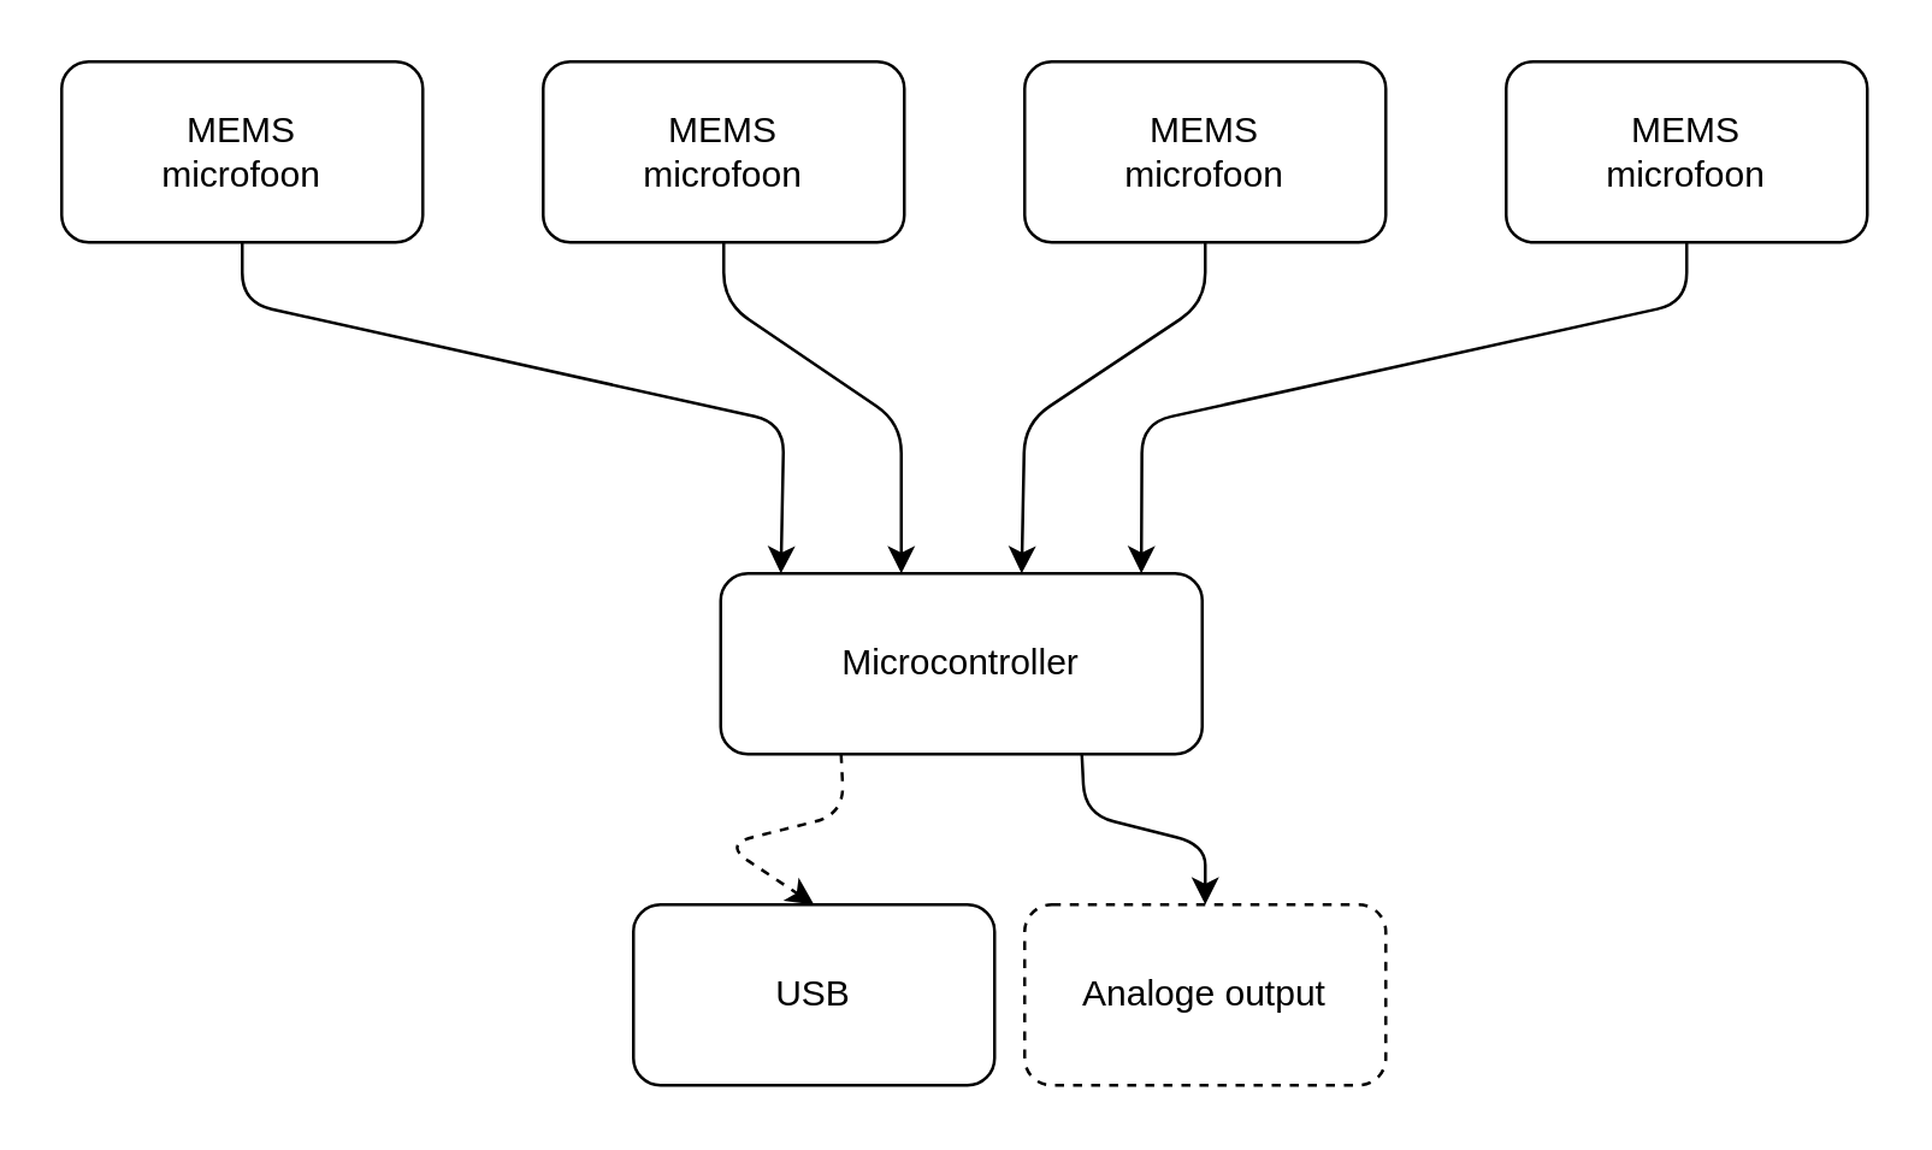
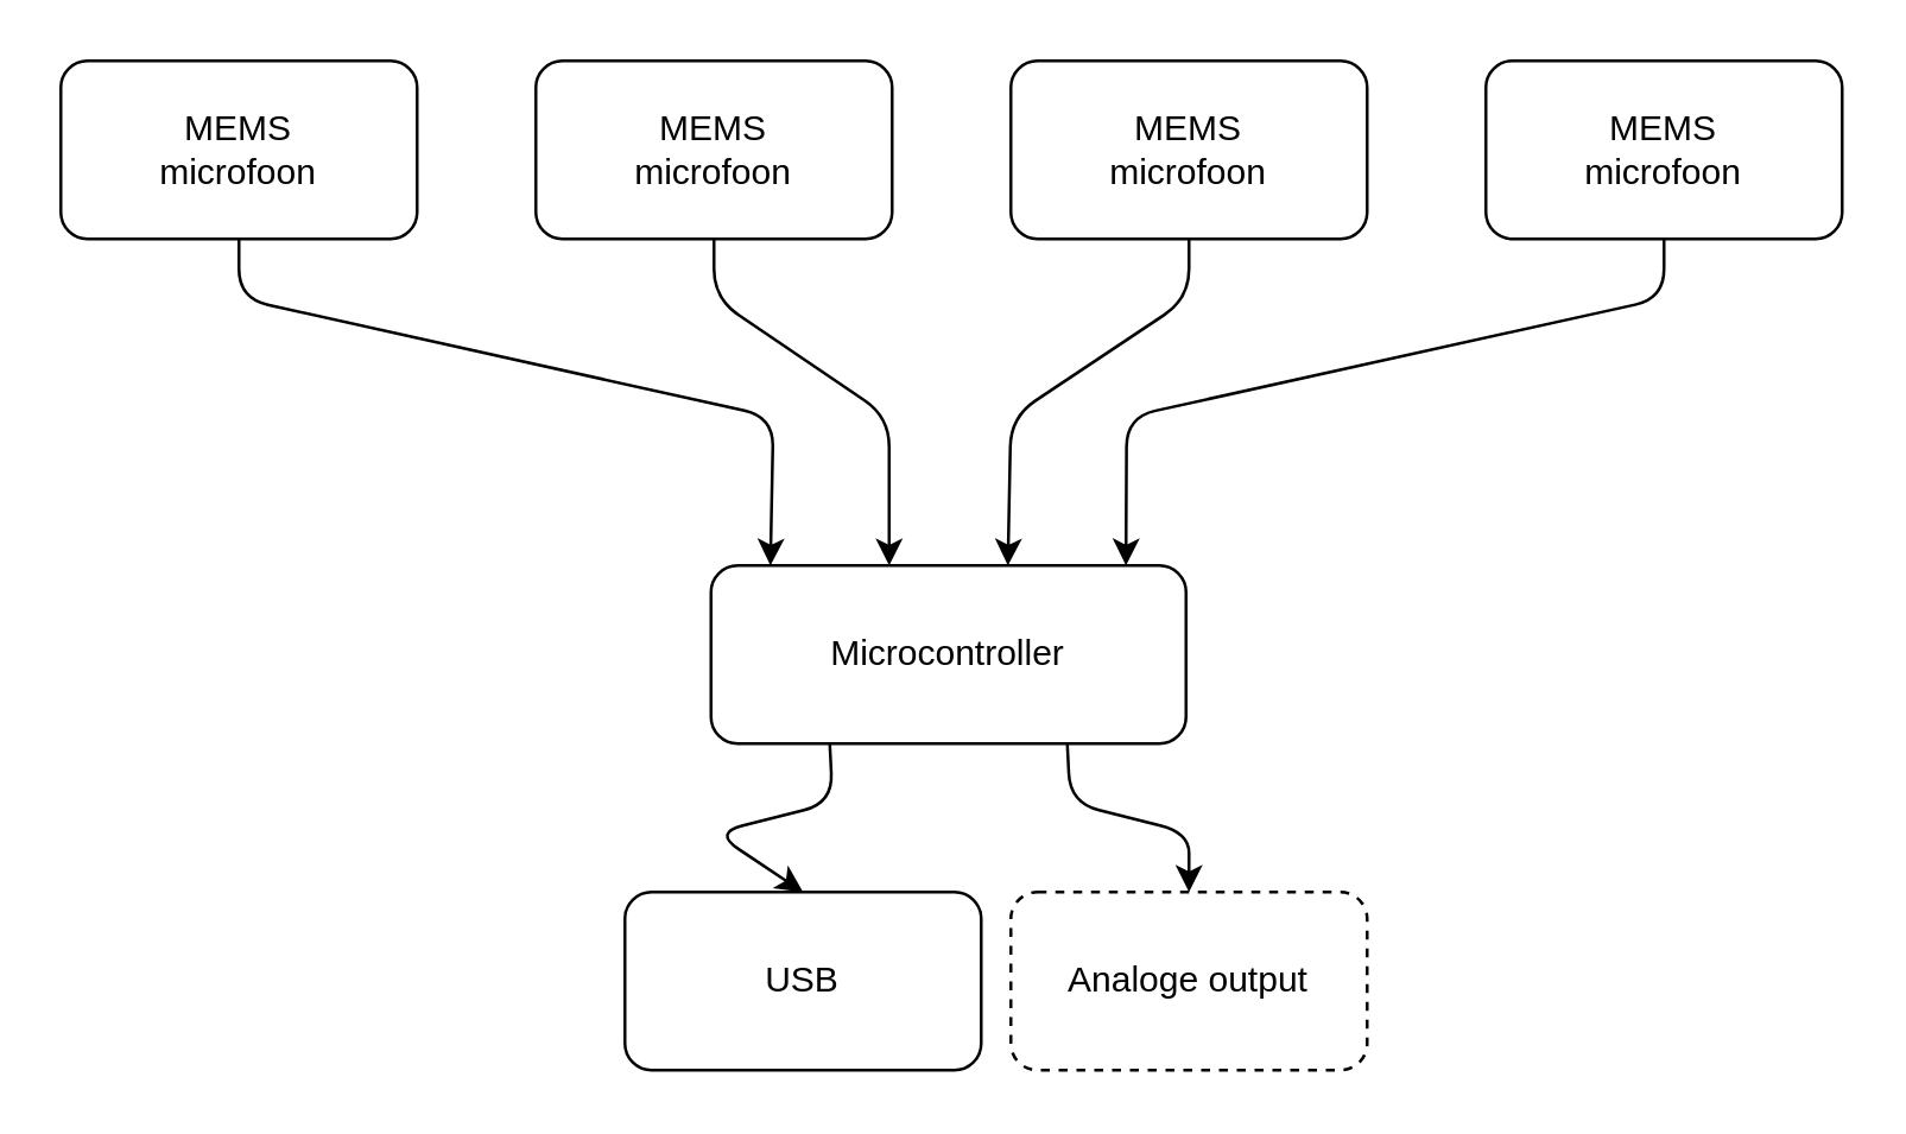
  <mxCell id="0" />
  <mxCell id="1" parent="0" />
  <mxCell id="2" value="MEMS &lt;br&gt;microfoon" style="rounded=1;whiteSpace=wrap;html=1;" vertex="1" parent="1"><mxGeometry x="20" y="20" width="120" height="60" as="geometry" /></mxCell>
  <mxCell id="3" value="MEMS &lt;br&gt;microfoon" style="rounded=1;whiteSpace=wrap;html=1;" vertex="1" parent="1"><mxGeometry x="180" y="20" width="120" height="60" as="geometry" /></mxCell>
  <mxCell id="4" value="MEMS &lt;br&gt;microfoon" style="rounded=1;whiteSpace=wrap;html=1;" vertex="1" parent="1"><mxGeometry x="340" y="20" width="120" height="60" as="geometry" /></mxCell>
  <mxCell id="5" value="MEMS &lt;br&gt;microfoon" style="rounded=1;whiteSpace=wrap;html=1;" vertex="1" parent="1"><mxGeometry x="500" y="20" width="120" height="60" as="geometry" /></mxCell>
  <mxCell id="6" value="Microcontroller" style="rounded=1;whiteSpace=wrap;html=1;" vertex="1" parent="1"><mxGeometry x="239" y="190" width="160" height="60" as="geometry" /></mxCell>
  <mxCell id="7" value="Analoge output" style="rounded=1;whiteSpace=wrap;html=1;dashed=1;" vertex="1" parent="1"><mxGeometry x="340" y="300" width="120" height="60" as="geometry" /></mxCell>
  <mxCell id="8" value="USB" style="rounded=1;whiteSpace=wrap;html=1;" vertex="1" parent="1"><mxGeometry x="210" y="300" width="120" height="60" as="geometry" /></mxCell>
  <mxCell id="9" value="" style="endArrow=classic;html=1;rounded=1;entryX=0.125;entryY=0;entryDx=0;entryDy=0;entryPerimeter=0;exitX=0.5;exitY=1;exitDx=0;exitDy=0;" edge="1" parent="1" source="2" target="6"><mxGeometry width="50" height="50" relative="1" as="geometry"><mxPoint x="59" y="80" as="sourcePoint" /><mxPoint x="269" y="180" as="targetPoint" /><Array as="points"><mxPoint x="80" y="100" /><mxPoint x="260" y="140" /></Array></mxGeometry></mxCell>
  <mxCell id="10" value="" style="endArrow=classic;html=1;rounded=1;entryX=0.125;entryY=0;entryDx=0;entryDy=0;entryPerimeter=0;exitX=0.5;exitY=1;exitDx=0;exitDy=0;" edge="1" parent="1" source="3"><mxGeometry width="50" height="50" relative="1" as="geometry"><mxPoint x="219" y="80" as="sourcePoint" /><mxPoint x="299" y="190" as="targetPoint" /><Array as="points"><mxPoint x="240" y="100" /><mxPoint x="299" y="140" /></Array></mxGeometry></mxCell>
  <mxCell id="11" value="" style="endArrow=classic;html=1;rounded=1;entryX=0.125;entryY=0;entryDx=0;entryDy=0;entryPerimeter=0;exitX=0.5;exitY=1;exitDx=0;exitDy=0;" edge="1" parent="1" source="4"><mxGeometry width="50" height="50" relative="1" as="geometry"><mxPoint x="379" y="80" as="sourcePoint" /><mxPoint x="339" y="190" as="targetPoint" /><Array as="points"><mxPoint x="400" y="100" /><mxPoint x="340" y="140" /></Array></mxGeometry></mxCell>
  <mxCell id="12" value="" style="endArrow=classic;html=1;rounded=1;entryX=0.125;entryY=0;entryDx=0;entryDy=0;entryPerimeter=0;exitX=0.5;exitY=1;exitDx=0;exitDy=0;" edge="1" parent="1" source="5"><mxGeometry width="50" height="50" relative="1" as="geometry"><mxPoint x="539" y="80" as="sourcePoint" /><mxPoint x="378.76" y="190" as="targetPoint" /><Array as="points"><mxPoint x="560" y="100" /><mxPoint x="379" y="140" /></Array></mxGeometry></mxCell>
- <mxCell id="13" value="" style="endArrow=classic;html=1;rounded=1;entryX=0.5;entryY=0;entryDx=0;entryDy=0;exitX=0.25;exitY=1;exitDx=0;exitDy=0;dashed=1;" edge="1" parent="1" source="6" target="8"><mxGeometry width="50" height="50" relative="1" as="geometry"><mxPoint x="300" y="260" as="sourcePoint" /><mxPoint x="320" y="50" as="targetPoint" /><Array as="points"><mxPoint x="280" y="270" /><mxPoint x="240" y="280" /></Array></mxGeometry></mxCell>
+ <mxCell id="13" value="" style="endArrow=classic;html=1;rounded=1;entryX=0.5;entryY=0;entryDx=0;entryDy=0;exitX=0.25;exitY=1;exitDx=0;exitDy=0;" edge="1" parent="1" source="6" target="8"><mxGeometry width="50" height="50" relative="1" as="geometry"><mxPoint x="300" y="260" as="sourcePoint" /><mxPoint x="320" y="50" as="targetPoint" /><Array as="points"><mxPoint x="280" y="270" /><mxPoint x="240" y="280" /></Array></mxGeometry></mxCell>
  <mxCell id="14" value="" style="endArrow=classic;html=1;rounded=1;exitX=0.75;exitY=1;exitDx=0;exitDy=0;entryX=0.5;entryY=0;entryDx=0;entryDy=0;" edge="1" parent="1" source="6" target="7"><mxGeometry width="50" height="50" relative="1" as="geometry"><mxPoint x="289" y="260" as="sourcePoint" /><mxPoint x="250" y="310" as="targetPoint" /><Array as="points"><mxPoint x="360" y="270" /><mxPoint x="400" y="280" /></Array></mxGeometry></mxCell>
